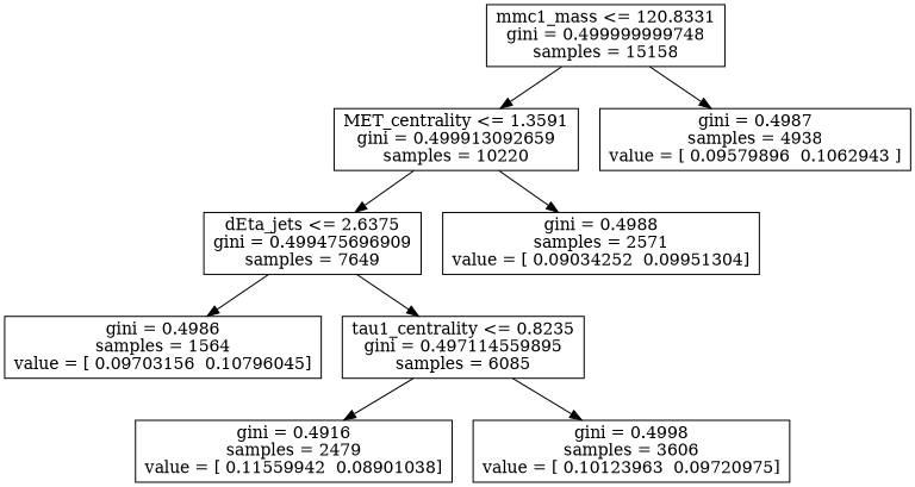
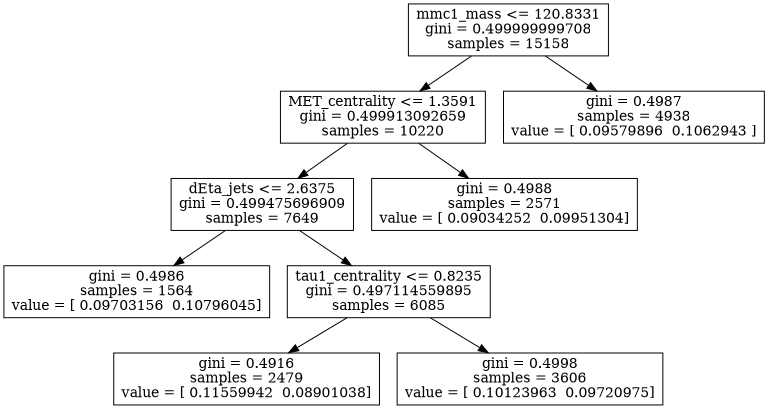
  digraph {
    node [shape=box]
-   n1 [label="mmc1_mass <= 120.8331\ngini = 0.499999999748\nsamples = 15158"]
+   n1 [label="mmc1_mass <= 120.8331\ngini = 0.499999999708\nsamples = 15158"]
    n2 [label="MET_centrality <= 1.3591\ngini = 0.499913092659\nsamples = 10220"]
    n3 [label="gini = 0.4987\nsamples = 4938\nvalue = [ 0.09579896  0.1062943 ]"]
    n4 [label="dEta_jets <= 2.6375\ngini = 0.499475696909\nsamples = 7649"]
    n5 [label="gini = 0.4988\nsamples = 2571\nvalue = [ 0.09034252  0.09951304]"]
    n6 [label="gini = 0.4986\nsamples = 1564\nvalue = [ 0.09703156  0.10796045]"]
    n7 [label="tau1_centrality <= 0.8235\ngini = 0.497114559895\nsamples = 6085"]
    n8 [label="gini = 0.4916\nsamples = 2479\nvalue = [ 0.11559942  0.08901038]"]
    n9 [label="gini = 0.4998\nsamples = 3606\nvalue = [ 0.10123963  0.09720975]"]
    n1 -> n2
    n1 -> n3
    n2 -> n4
    n2 -> n5
    n4 -> n6
    n4 -> n7
    n7 -> n8
    n7 -> n9
  }
